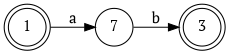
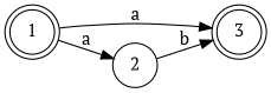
  digraph {
    fontname="PT Serif"
    rankdir=LR
    node [fontname="PT Serif" shape=doublecircle]
    edge [fontname="PT Serif"]
    1
    3
-   2 [shape=circle label=7]
+   2 [shape=circle]
+   1 -> 3 [label=a]
    1 -> 2 [label=a]
    2 -> 3 [label=b]
  }
